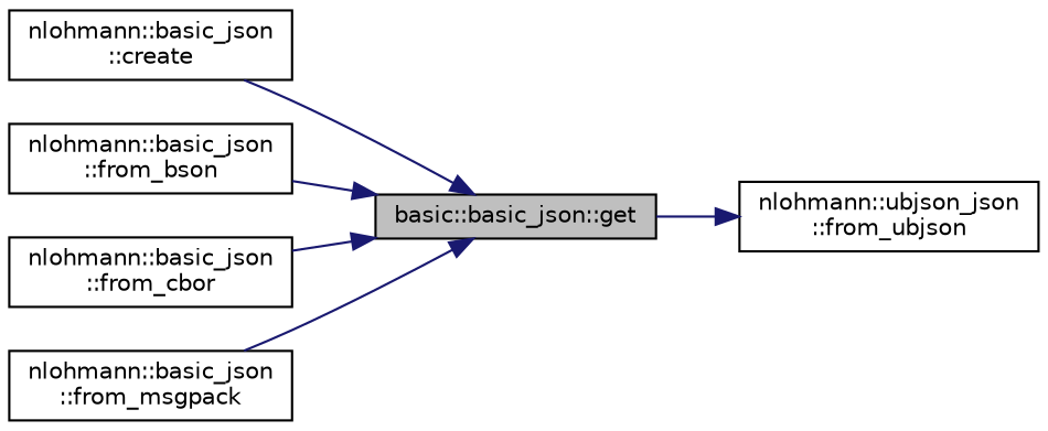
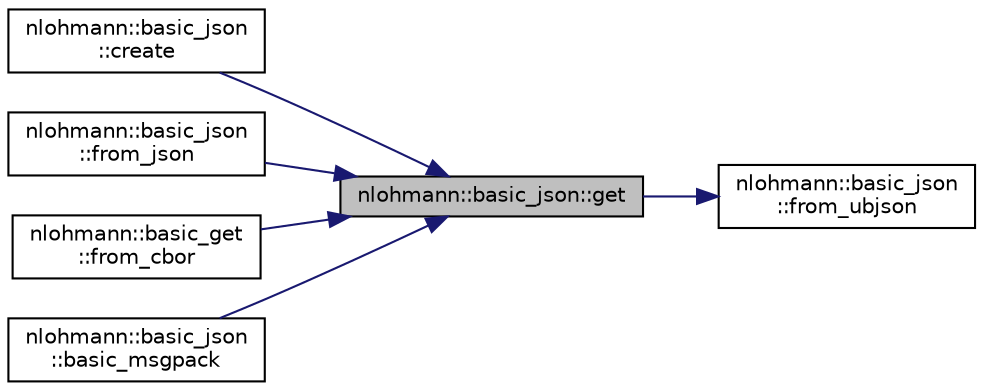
  digraph {
    rankdir=RL
    node [color=black fillcolor=white fontname=Helvetica fontsize=10 shape=record style=filled]
    edge [color=midnightblue dir=back fontname=Helvetica fontsize=10 labelfontname=Helvetica labelfontsize=10 style=solid]
-   n1 [fillcolor=grey75 fontcolor=black height=0.2 label="basic::basic_json::get" width=0.4]
+   n1 [fillcolor=grey75 fontcolor=black height=0.2 label="nlohmann::basic_json::get" width=0.4]
    n2 [height=0.2 label="nlohmann::basic_json\l::create" width=0.4]
-   n3 [height=0.2 label="nlohmann::basic_json\l::from_bson" width=0.4]
-   n4 [height=0.2 label="nlohmann::basic_json\l::from_cbor" width=0.4]
-   n5 [height=0.2 label="nlohmann::basic_json\l::from_msgpack" width=0.4]
-   n6 [height=0.2 label="nlohmann::ubjson_json\l::from_ubjson" width=0.4]
+   n3 [height=0.2 label="nlohmann::basic_json\l::from_json" width=0.4]
+   n4 [height=0.2 label="nlohmann::basic_get\l::from_cbor" width=0.4]
+   n5 [height=0.2 label="nlohmann::basic_json\l::basic_msgpack" width=0.4]
+   n6 [height=0.2 label="nlohmann::basic_json\l::from_ubjson" width=0.4]
    n1 -> n2
    n1 -> n3
    n1 -> n4
    n1 -> n5
    n6 -> n1
  }
